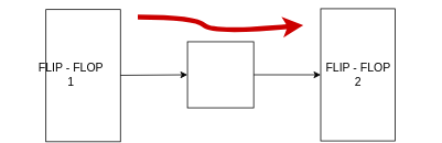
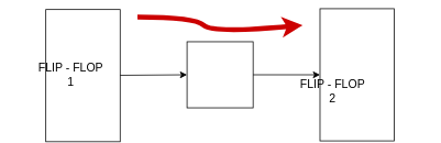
  <mxCell id="0" />
  <mxCell id="1" parent="0" />
  <mxCell id="2" value="" style="whiteSpace=wrap;html=1;aspect=fixed;" vertex="1" parent="1"><mxGeometry x="226" y="50" width="80" height="80" as="geometry" /></mxCell>
  <mxCell id="3" value="" style="endArrow=classic;html=1;exitX=1;exitY=0.5;exitDx=0;exitDy=0;entryX=0.5;entryY=0;entryDx=0;entryDy=0;" edge="1" parent="1" source="2" target="4"><mxGeometry width="50" height="50" relative="1" as="geometry"><mxPoint x="326" y="115" as="sourcePoint" /><mxPoint x="366" y="90" as="targetPoint" /></mxGeometry></mxCell>
  <mxCell id="4" value="" style="rounded=0;whiteSpace=wrap;html=1;fontSize=19;fontColor=#CC0000;rotation=-90;" vertex="1" parent="1"><mxGeometry x="352" y="45" width="160" height="90" as="geometry" /></mxCell>
  <mxCell id="5" value="" style="rounded=0;whiteSpace=wrap;html=1;fontSize=19;fontColor=#CC0000;rotation=-90;" vertex="1" parent="1"><mxGeometry x="20" y="46" width="160" height="90" as="geometry" /></mxCell>
  <mxCell id="6" value="" style="endArrow=classic;html=1;entryX=0;entryY=0.5;entryDx=0;entryDy=0;" edge="1" parent="1" source="5" target="2"><mxGeometry width="50" height="50" relative="1" as="geometry"><mxPoint x="316" y="100" as="sourcePoint" /><mxPoint x="397" y="100" as="targetPoint" /></mxGeometry></mxCell>
  <mxCell id="7" value="FLIP - FLOP&lt;br style=&quot;font-size: 14px;&quot;&gt;1" style="text;html=1;align=center;verticalAlign=middle;resizable=0;points=[];autosize=1;fontSize=14;fontColor=#000000;" vertex="1" parent="1"><mxGeometry x="40" y="70" width="90" height="40" as="geometry" /></mxCell>
- <mxCell id="8" value="FLIP - FLOP&lt;br style=&quot;font-size: 14px&quot;&gt;2" style="text;html=1;align=center;verticalAlign=middle;resizable=0;points=[];autosize=1;fontSize=14;fontColor=#000000;" vertex="1" parent="1"><mxGeometry x="387" y="70" width="90" height="40" as="geometry" /></mxCell>
+ <mxCell id="8" value="FLIP - FLOP&lt;br style=&quot;font-size: 14px&quot;&gt;2" style="text;html=1;align=center;verticalAlign=middle;resizable=0;points=[];autosize=1;fontSize=14;fontColor=#000000;" vertex="1" parent="1"><mxGeometry x="357" y="90" width="90" height="40" as="geometry" /></mxCell>
  <mxCell id="9" value="" style="curved=1;endArrow=classic;html=1;strokeColor=#CC0000;strokeWidth=6;fontSize=14;fontColor=#000000;" edge="1" parent="1"><mxGeometry width="50" height="50" relative="1" as="geometry"><mxPoint x="166" y="20" as="sourcePoint" /><mxPoint x="366" y="30" as="targetPoint" /><Array as="points"><mxPoint x="236" y="20" /><mxPoint x="256" y="40" /></Array></mxGeometry></mxCell>
